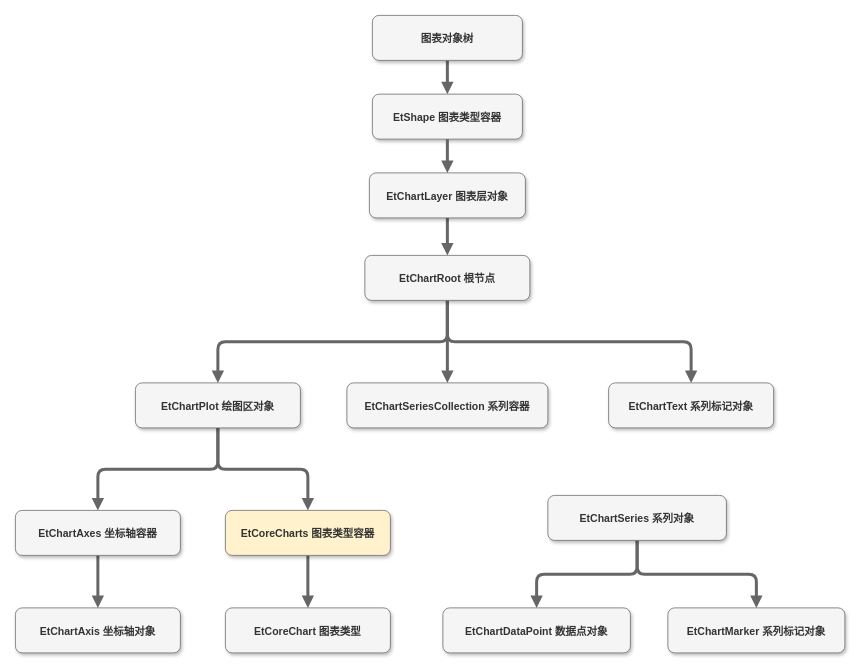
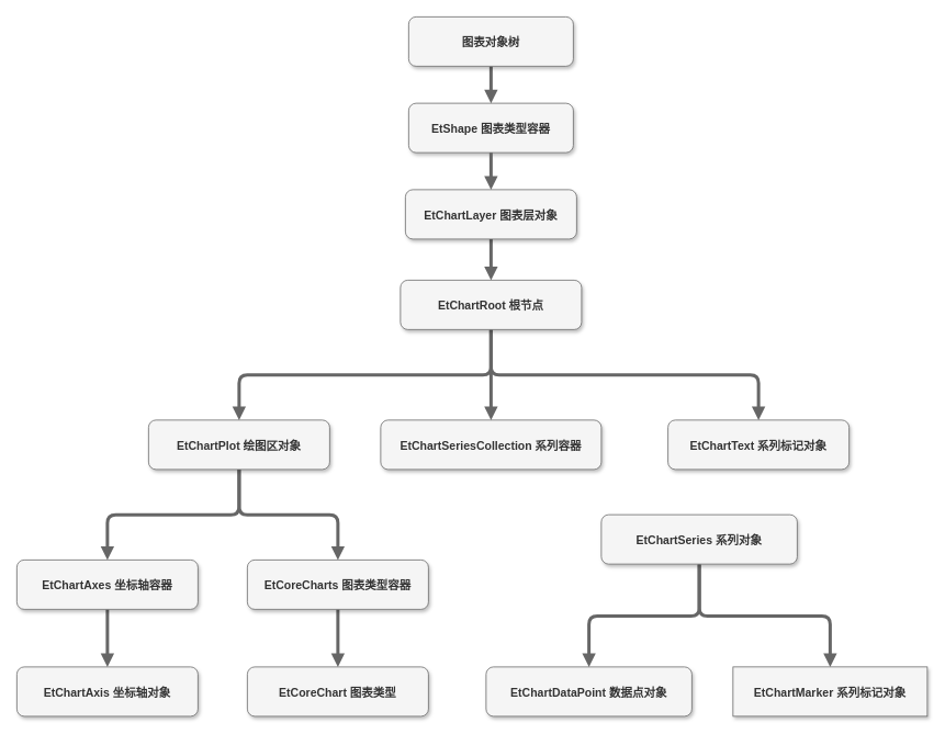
  <mxCell id="0" />
  <mxCell id="1" parent="0" />
  <mxCell id="2" value="" style="edgeStyle=elbowEdgeStyle;orthogonalLoop=1;jettySize=auto;elbow=vertical;html=1;endArrow=block;endFill=1;strokeColor=#666666;strokeWidth=4;fillColor=#f5f5f5;" edge="1" parent="1" source="3" target="4"><mxGeometry relative="1" as="geometry" /></mxCell>
  <mxCell id="3" value="图表对象树" style="rounded=1;fillColor=#f5f5f5;strokeColor=#666666;shadow=1;fontStyle=1;fontColor=#333333;fontSize=14;" parent="1" vertex="1"><mxGeometry x="496" y="20" width="200" height="60" as="geometry" /></mxCell>
  <mxCell id="4" value="EtShape 图表类型容器" style="rounded=1;fillColor=#f5f5f5;strokeColor=#666666;shadow=1;fontStyle=1;fontColor=#333333;fontSize=14;" vertex="1" parent="1"><mxGeometry x="496" y="125" width="200" height="60" as="geometry" /></mxCell>
  <mxCell id="5" value="" style="edgeStyle=elbowEdgeStyle;orthogonalLoop=1;jettySize=auto;elbow=vertical;html=1;endArrow=block;endFill=1;strokeColor=#666666;strokeWidth=4;fillColor=#f5f5f5;" edge="1" parent="1" source="6" target="10"><mxGeometry relative="1" as="geometry" /></mxCell>
  <mxCell id="6" value="EtChartLayer 图表层对象" style="rounded=1;fillColor=#f5f5f5;strokeColor=#666666;shadow=1;fontStyle=1;fontColor=#333333;fontSize=14;" parent="1" vertex="1"><mxGeometry x="492" y="230" width="208" height="60" as="geometry" /></mxCell>
  <mxCell id="7" value="" style="edgeStyle=elbowEdgeStyle;orthogonalLoop=1;jettySize=auto;elbow=vertical;html=1;endArrow=block;endFill=1;strokeColor=#666666;strokeWidth=4;fillColor=#f5f5f5;" edge="1" parent="1" source="10" target="20"><mxGeometry relative="1" as="geometry" /></mxCell>
  <mxCell id="8" value="" style="edgeStyle=elbowEdgeStyle;orthogonalLoop=1;jettySize=auto;elbow=vertical;html=1;endArrow=block;endFill=1;strokeColor=#666666;strokeWidth=4;fillColor=#f5f5f5;" edge="1" parent="1" source="10" target="12"><mxGeometry relative="1" as="geometry" /></mxCell>
  <mxCell id="9" value="" style="edgeStyle=elbowEdgeStyle;orthogonalLoop=1;jettySize=auto;elbow=vertical;html=1;endArrow=block;endFill=1;strokeColor=#666666;strokeWidth=4;fillColor=#f5f5f5;" edge="1" parent="1" source="10" target="11"><mxGeometry relative="1" as="geometry" /></mxCell>
  <mxCell id="10" value="EtChartRoot 根节点" style="rounded=1;fillColor=#f5f5f5;strokeColor=#666666;shadow=1;fontStyle=1;fontColor=#333333;fontSize=14;" vertex="1" parent="1"><mxGeometry x="486" y="340" width="220" height="60" as="geometry" /></mxCell>
  <mxCell id="11" value="EtChartText 系列标记对象" style="rounded=1;fillColor=#f5f5f5;strokeColor=#666666;shadow=1;fontStyle=1;fontColor=#333333;fontSize=14;" vertex="1" parent="1"><mxGeometry x="811" y="510" width="220" height="60" as="geometry" /></mxCell>
  <mxCell id="12" value="EtChartSeriesCollection 系列容器" style="rounded=1;fillColor=#f5f5f5;strokeColor=#666666;shadow=1;fontStyle=1;fontColor=#333333;fontSize=14;" vertex="1" parent="1"><mxGeometry x="462" y="510" width="268" height="60" as="geometry" /></mxCell>
  <mxCell id="13" value="" style="edgeStyle=elbowEdgeStyle;orthogonalLoop=1;jettySize=auto;elbow=vertical;html=1;endArrow=block;endFill=1;strokeColor=#666666;strokeWidth=4;fillColor=#f5f5f5;" edge="1" parent="1" source="15" target="17"><mxGeometry relative="1" as="geometry" /></mxCell>
  <mxCell id="14" value="" style="edgeStyle=elbowEdgeStyle;orthogonalLoop=1;jettySize=auto;elbow=vertical;html=1;endArrow=block;endFill=1;strokeColor=#666666;strokeWidth=4;fillColor=#f5f5f5;" edge="1" parent="1" source="15" target="16"><mxGeometry relative="1" as="geometry" /></mxCell>
- <mxCell id="15" value="EtChartSeries 系列对象" style="rounded=1;fillColor=#f5f5f5;strokeColor=#666666;shadow=1;fontStyle=1;fontColor=#333333;fontSize=14;" vertex="1" parent="1"><mxGeometry x="730" y="660" width="238" height="60" as="geometry" /></mxCell>
- <mxCell id="16" value="EtChartMarker 系列标记对象" style="rounded=1;fillColor=#f5f5f5;strokeColor=#666666;shadow=1;fontStyle=1;fontColor=#333333;fontSize=14;" vertex="1" parent="1"><mxGeometry x="890" y="810" width="236" height="60" as="geometry" /></mxCell>
+ <mxCell id="15" value="EtChartSeries 系列对象" style="rounded=1;fillColor=#f5f5f5;strokeColor=#666666;shadow=1;fontStyle=1;fontColor=#333333;fontSize=14;" vertex="1" parent="1"><mxGeometry x="730" y="625" width="238" height="60" as="geometry" /></mxCell>
+ <mxCell id="16" value="EtChartMarker 系列标记对象" style="fillColor=#f5f5f5;strokeColor=#666666;shadow=1;fontStyle=1;fontColor=#333333;fontSize=14;rounded=0;" vertex="1" parent="1"><mxGeometry x="890" y="810" width="236" height="60" as="geometry" /></mxCell>
  <mxCell id="17" value="EtChartDataPoint 数据点对象" style="rounded=1;fillColor=#f5f5f5;strokeColor=#666666;shadow=1;fontStyle=1;fontColor=#333333;fontSize=14;" vertex="1" parent="1"><mxGeometry x="590" y="810" width="250" height="60" as="geometry" /></mxCell>
  <mxCell id="18" value="" style="edgeStyle=elbowEdgeStyle;orthogonalLoop=1;jettySize=auto;elbow=vertical;html=1;endArrow=block;endFill=1;strokeColor=#666666;strokeWidth=4;fillColor=#f5f5f5;" edge="1" parent="1" source="20" target="25"><mxGeometry relative="1" as="geometry" /></mxCell>
  <mxCell id="19" value="" style="edgeStyle=elbowEdgeStyle;orthogonalLoop=1;jettySize=auto;elbow=vertical;html=1;endArrow=block;endFill=1;strokeColor=#666666;strokeWidth=4;fillColor=#f5f5f5;" edge="1" parent="1" source="20" target="22"><mxGeometry relative="1" as="geometry" /></mxCell>
  <mxCell id="20" value="EtChartPlot 绘图区对象" style="rounded=1;fillColor=#f5f5f5;strokeColor=#666666;shadow=1;fontStyle=1;fontColor=#333333;fontSize=14;" vertex="1" parent="1"><mxGeometry x="180" y="510" width="220" height="60" as="geometry" /></mxCell>
  <mxCell id="21" value="" style="edgeStyle=elbowEdgeStyle;orthogonalLoop=1;jettySize=auto;elbow=vertical;html=1;endArrow=block;endFill=1;strokeColor=#666666;strokeWidth=4;fillColor=#f5f5f5;" edge="1" parent="1" source="22" target="23"><mxGeometry relative="1" as="geometry" /></mxCell>
- <mxCell id="22" value="EtCoreCharts 图表类型容器" style="rounded=1;fillColor=#fff2cc;strokeColor=#666666;shadow=1;fontStyle=1;fontColor=#333333;fontSize=14;" vertex="1" parent="1"><mxGeometry x="300" y="680" width="220" height="60" as="geometry" /></mxCell>
+ <mxCell id="22" value="EtCoreCharts 图表类型容器" style="rounded=1;fillColor=#f5f5f5;strokeColor=#666666;shadow=1;fontStyle=1;fontColor=#333333;fontSize=14;" vertex="1" parent="1"><mxGeometry x="300" y="680" width="220" height="60" as="geometry" /></mxCell>
  <mxCell id="23" value="EtCoreChart 图表类型" style="rounded=1;fillColor=#f5f5f5;strokeColor=#666666;shadow=1;fontStyle=1;fontColor=#333333;fontSize=14;" vertex="1" parent="1"><mxGeometry x="300" y="810" width="220" height="60" as="geometry" /></mxCell>
  <mxCell id="24" value="" style="edgeStyle=elbowEdgeStyle;orthogonalLoop=1;jettySize=auto;elbow=vertical;html=1;endArrow=block;endFill=1;strokeColor=#666666;strokeWidth=4;fillColor=#f5f5f5;" edge="1" parent="1" source="25" target="26"><mxGeometry relative="1" as="geometry" /></mxCell>
  <mxCell id="25" value="EtChartAxes 坐标轴容器" style="rounded=1;fillColor=#f5f5f5;strokeColor=#666666;shadow=1;fontStyle=1;fontColor=#333333;fontSize=14;" vertex="1" parent="1"><mxGeometry x="20" y="680" width="220" height="60" as="geometry" /></mxCell>
  <mxCell id="26" value="EtChartAxis 坐标轴对象" style="rounded=1;fillColor=#f5f5f5;strokeColor=#666666;shadow=1;fontStyle=1;fontColor=#333333;fontSize=14;" vertex="1" parent="1"><mxGeometry x="20" y="810" width="220" height="60" as="geometry" /></mxCell>
  <mxCell id="27" value="" style="edgeStyle=elbowEdgeStyle;elbow=vertical;strokeWidth=4;endArrow=block;endFill=1;fontStyle=1;strokeColor=#666666;fillColor=#f5f5f5;exitX=0.5;exitY=1;exitDx=0;exitDy=0;" parent="1" source="4" target="6" edge="1"><mxGeometry x="22" y="165.5" width="100" height="100" as="geometry"><mxPoint x="-158" y="235.5" as="sourcePoint" /><mxPoint x="-58" y="135.5" as="targetPoint" /></mxGeometry></mxCell>
